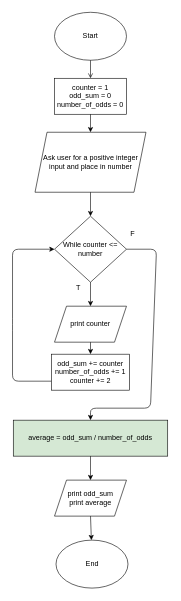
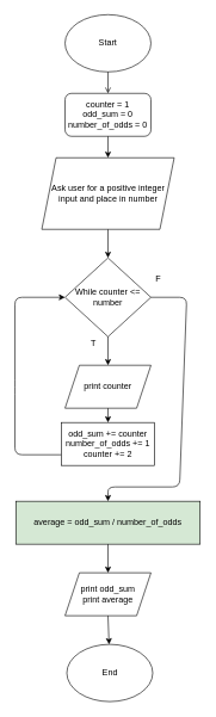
  <mxCell id="0" />
  <mxCell id="1" parent="0" />
  <mxCell id="2" value="Start" style="ellipse;whiteSpace=wrap;html=1;" vertex="1" parent="1"><mxGeometry x="90" y="20" width="120" height="80" as="geometry" /></mxCell>
- <mxCell id="3" value="counter = 1&lt;br&gt;odd_sum = 0&lt;br&gt;number_of_odds = 0" style="rounded=0;whiteSpace=wrap;html=1;" vertex="1" parent="1"><mxGeometry x="90" y="130" width="120" height="60" as="geometry" /></mxCell>
+ <mxCell id="3" value="counter = 1&lt;br&gt;odd_sum = 0&lt;br&gt;number_of_odds = 0" style="whiteSpace=wrap;html=1;rounded=1;" vertex="1" parent="1"><mxGeometry x="90" y="130" width="120" height="60" as="geometry" /></mxCell>
  <mxCell id="4" value="" style="endArrow=open;html=1;exitX=0.5;exitY=1;exitDx=0;exitDy=0;entryX=0.5;entryY=0;entryDx=0;entryDy=0;" edge="1" parent="1" source="2" target="3"><mxGeometry width="50" height="50" relative="1" as="geometry"><mxPoint x="130" y="430" as="sourcePoint" /><mxPoint x="180" y="380" as="targetPoint" /></mxGeometry></mxCell>
  <mxCell id="5" value="" style="endArrow=classic;html=1;exitX=0.5;exitY=1;exitDx=0;exitDy=0;" edge="1" parent="1" source="3"><mxGeometry width="50" height="50" relative="1" as="geometry"><mxPoint x="130" y="420" as="sourcePoint" /><mxPoint x="150" y="220" as="targetPoint" /></mxGeometry></mxCell>
  <mxCell id="6" value="Ask user for a positive integer input and place in number" style="shape=parallelogram;perimeter=parallelogramPerimeter;whiteSpace=wrap;html=1;fixedSize=1;" vertex="1" parent="1"><mxGeometry x="57.5" y="220" width="185" height="100" as="geometry" /></mxCell>
  <mxCell id="7" value="" style="endArrow=classic;html=1;exitX=0.5;exitY=1;exitDx=0;exitDy=0;entryX=0.5;entryY=0;entryDx=0;entryDy=0;" edge="1" parent="1" source="6"><mxGeometry width="50" height="50" relative="1" as="geometry"><mxPoint x="130" y="410" as="sourcePoint" /><mxPoint x="150" y="360" as="targetPoint" /></mxGeometry></mxCell>
  <mxCell id="8" value="While counter &amp;lt;= number" style="rhombus;whiteSpace=wrap;html=1;" vertex="1" parent="1"><mxGeometry x="90" y="360" width="120" height="110" as="geometry" /></mxCell>
  <mxCell id="9" value="" style="endArrow=classic;html=1;exitX=0.5;exitY=1;exitDx=0;exitDy=0;" edge="1" parent="1" source="8"><mxGeometry width="50" height="50" relative="1" as="geometry"><mxPoint x="130" y="600" as="sourcePoint" /><mxPoint x="150" y="510" as="targetPoint" /></mxGeometry></mxCell>
  <mxCell id="10" value="T" style="text;html=1;strokeColor=none;fillColor=none;align=center;verticalAlign=middle;whiteSpace=wrap;rounded=0;" vertex="1" parent="1"><mxGeometry x="110" y="470" width="40" height="20" as="geometry" /></mxCell>
  <mxCell id="11" value="" style="endArrow=classic;html=1;exitX=0;exitY=0.75;exitDx=0;exitDy=0;entryX=0;entryY=0.5;entryDx=0;entryDy=0;" edge="1" parent="1" source="13" target="8"><mxGeometry width="50" height="50" relative="1" as="geometry"><mxPoint x="90" y="540" as="sourcePoint" /><mxPoint x="180" y="530" as="targetPoint" /><Array as="points"><mxPoint x="20" y="635" /><mxPoint x="20" y="540" /><mxPoint x="20" y="415" /></Array></mxGeometry></mxCell>
  <mxCell id="12" value="print counter" style="shape=parallelogram;perimeter=parallelogramPerimeter;whiteSpace=wrap;html=1;fixedSize=1;" vertex="1" parent="1"><mxGeometry x="90" y="510" width="120" height="60" as="geometry" /></mxCell>
  <mxCell id="13" value="odd_sum += counter&lt;br&gt;number_of_odds += 1&lt;br&gt;counter += 2" style="rounded=0;whiteSpace=wrap;html=1;" vertex="1" parent="1"><mxGeometry x="85" y="590" width="130" height="60" as="geometry" /></mxCell>
  <mxCell id="14" value="" style="endArrow=classic;html=1;exitX=0.5;exitY=1;exitDx=0;exitDy=0;entryX=0.5;entryY=0;entryDx=0;entryDy=0;" edge="1" parent="1" source="12" target="13"><mxGeometry width="50" height="50" relative="1" as="geometry"><mxPoint x="130" y="580" as="sourcePoint" /><mxPoint x="180" y="530" as="targetPoint" /></mxGeometry></mxCell>
  <mxCell id="15" value="" style="endArrow=classic;html=1;exitX=1;exitY=0.5;exitDx=0;exitDy=0;" edge="1" parent="1" source="8"><mxGeometry width="50" height="50" relative="1" as="geometry"><mxPoint x="130" y="570" as="sourcePoint" /><mxPoint x="150" y="700" as="targetPoint" /><Array as="points"><mxPoint x="260" y="415" /><mxPoint x="250" y="680" /><mxPoint x="150" y="680" /></Array></mxGeometry></mxCell>
  <mxCell id="16" value="average = odd_sum / number_of_odds" style="rounded=0;whiteSpace=wrap;html=1;fillColor=#d5e8d4;" vertex="1" parent="1"><mxGeometry x="21.25" y="700" width="257.5" height="60" as="geometry" /></mxCell>
  <mxCell id="17" value="F" style="text;html=1;align=center;verticalAlign=middle;resizable=0;points=[];autosize=1;" vertex="1" parent="1"><mxGeometry x="210" y="380" width="20" height="20" as="geometry" /></mxCell>
  <mxCell id="18" value="print odd_sum&lt;br&gt;print average" style="shape=parallelogram;perimeter=parallelogramPerimeter;whiteSpace=wrap;html=1;fixedSize=1;" vertex="1" parent="1"><mxGeometry x="90" y="800" width="120" height="60" as="geometry" /></mxCell>
  <mxCell id="19" value="" style="endArrow=classic;html=1;exitX=0.5;exitY=1;exitDx=0;exitDy=0;entryX=0.5;entryY=0;entryDx=0;entryDy=0;" edge="1" parent="1" source="16" target="18"><mxGeometry width="50" height="50" relative="1" as="geometry"><mxPoint x="130" y="660" as="sourcePoint" /><mxPoint x="150" y="800" as="targetPoint" /></mxGeometry></mxCell>
  <mxCell id="20" value="End" style="ellipse;whiteSpace=wrap;html=1;" vertex="1" parent="1"><mxGeometry x="92.5" y="900" width="120" height="80" as="geometry" /></mxCell>
  <mxCell id="21" value="" style="endArrow=classic;html=1;exitX=0.5;exitY=1;exitDx=0;exitDy=0;" edge="1" parent="1" source="18" target="20"><mxGeometry width="50" height="50" relative="1" as="geometry"><mxPoint x="130" y="960" as="sourcePoint" /><mxPoint x="180" y="910" as="targetPoint" /></mxGeometry></mxCell>
